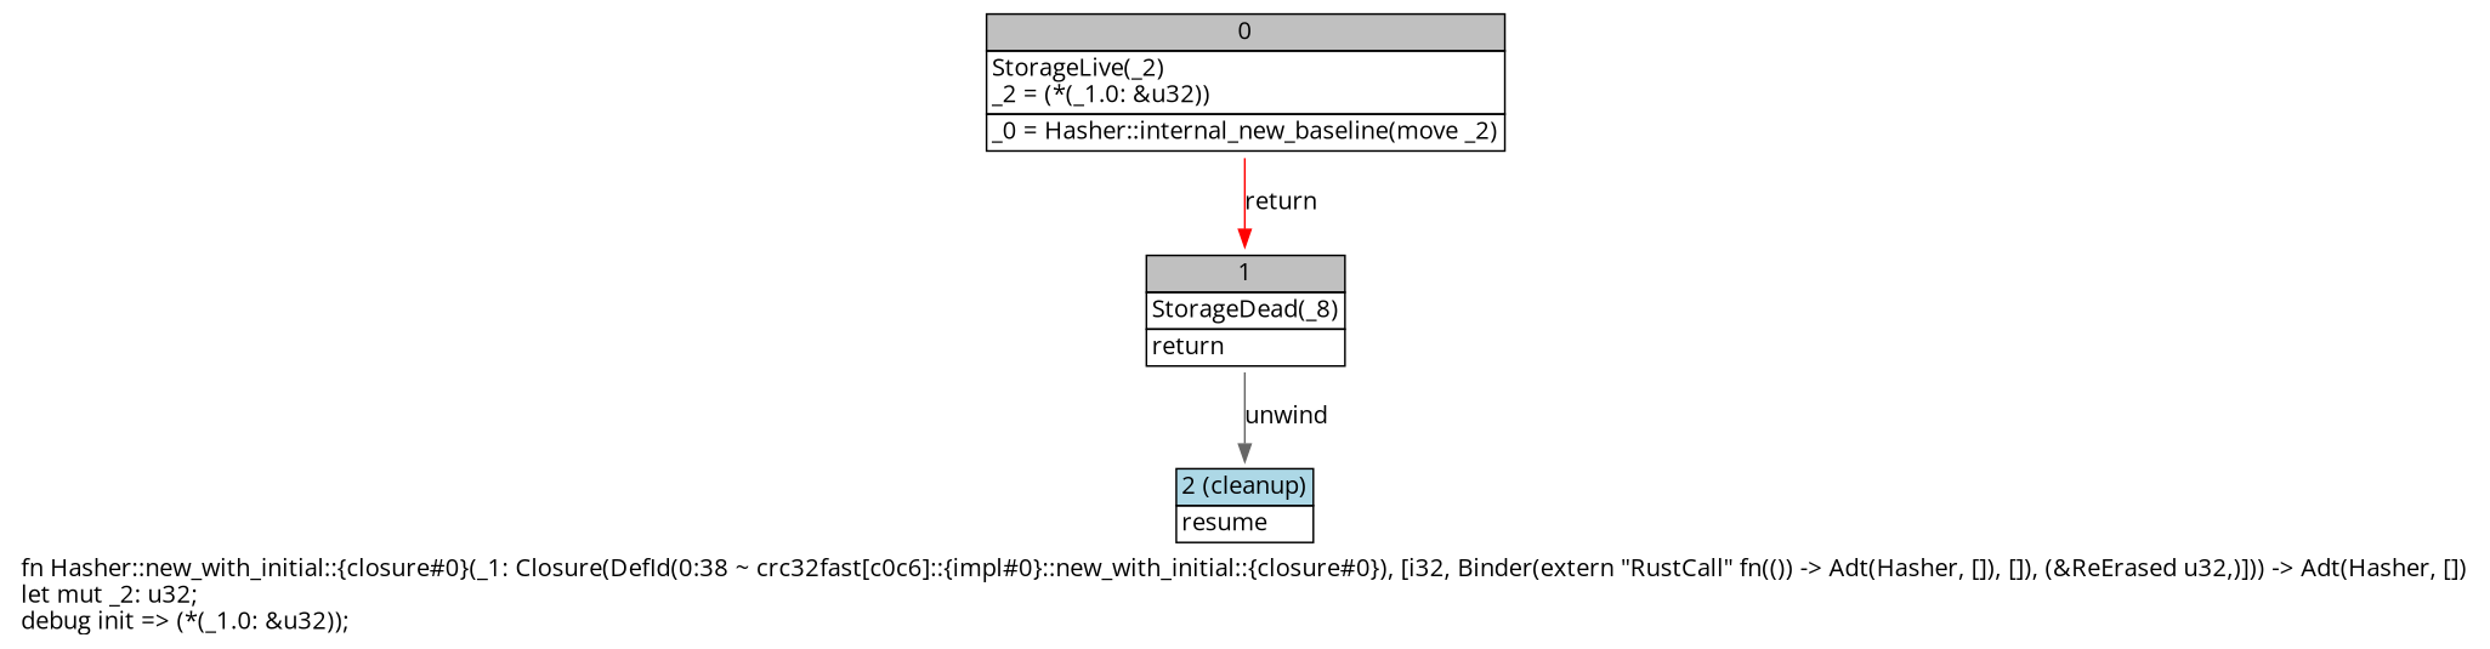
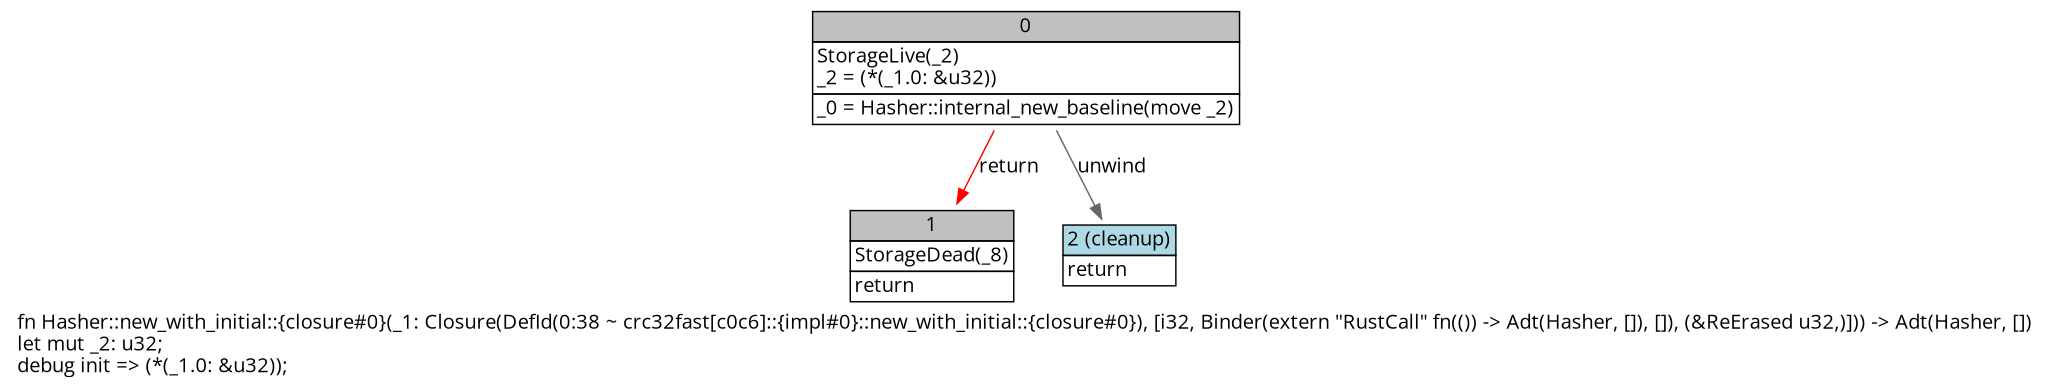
  digraph {
    fontname="Open Sans"
    label=<fn Hasher::new_with_initial::{closure#0}(_1: Closure(DefId(0:38 ~ crc32fast[c0c6]::{impl#0}::new_with_initial::{closure#0}), [i32, Binder(extern &quot;RustCall&quot; fn(()) -&gt; Adt(Hasher, []), []), (&amp;ReErased u32,)])) -&gt; Adt(Hasher, [])<br align="left"/>let mut _2: u32;<br align="left"/>debug init =&gt; (*(_1.0: &amp;u32));<br align="left"/>>
    node [fontname="Open Sans" shape=none]
    edge [fontname="Open Sans"]
    n1 [label=<<table border="0" cellborder="1" cellspacing="0"><tr><td bgcolor="gray" align="center" colspan="1">0</td></tr><tr><td align="left" balign="left">StorageLive(_2)<br/>_2 = (*(_1.0: &amp;u32))<br/></td></tr><tr><td align="left">_0 = Hasher::internal_new_baseline(move _2)</td></tr></table>>]
    n2 [label=<<table border="0" cellborder="1" cellspacing="0"><tr><td bgcolor="gray" align="center" colspan="1">1</td></tr><tr><td align="left" balign="left">StorageDead(_8)<br/></td></tr><tr><td align="left">return</td></tr></table>>]
-   n3 [label=<<table border="0" cellborder="1" cellspacing="0"><tr><td bgcolor="lightblue" align="center" colspan="1">2 (cleanup)</td></tr><tr><td align="left">resume</td></tr></table>>]
+   n3 [label=<<table border="0" cellborder="1" cellspacing="0"><tr><td bgcolor="lightblue" align="center" colspan="1">2 (cleanup)</td></tr><tr><td align="left">return</td></tr></table>>]
    n1 -> n2 [color=red label=return]
-   n2 -> n3 [color=gray40 label=unwind]
+   n1 -> n3 [color=gray40 label=unwind]
  }
